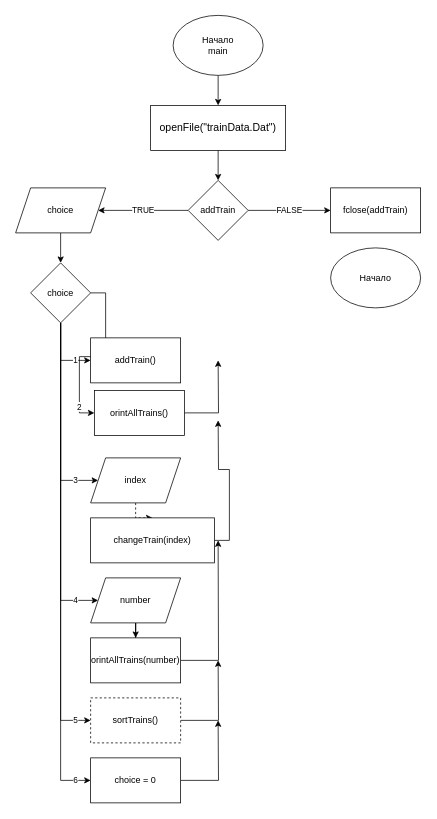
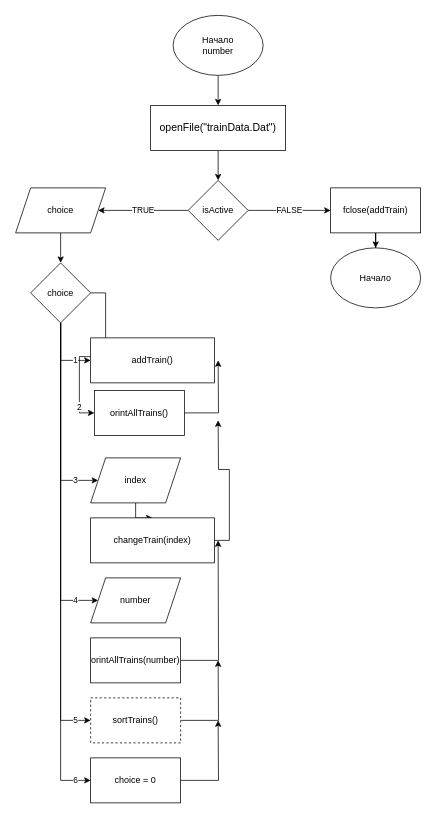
  <mxCell id="0" />
  <mxCell id="1" parent="0" />
  <mxCell id="2" style="edgeStyle=orthogonalEdgeStyle;rounded=0;orthogonalLoop=1;jettySize=auto;html=1;entryX=0.5;entryY=0;entryDx=0;entryDy=0;" edge="1" parent="1" source="3" target="17"><mxGeometry relative="1" as="geometry" /></mxCell>
- <mxCell id="3" value="Начало&lt;br&gt;main" style="ellipse;whiteSpace=wrap;html=1;" vertex="1" parent="1"><mxGeometry x="230" y="20" width="120" height="80" as="geometry" /></mxCell>
+ <mxCell id="3" value="Начало&lt;br&gt;number" style="ellipse;whiteSpace=wrap;html=1;" vertex="1" parent="1"><mxGeometry x="230" y="20" width="120" height="80" as="geometry" /></mxCell>
  <mxCell id="4" value="TRUE" style="edgeStyle=orthogonalEdgeStyle;rounded=0;orthogonalLoop=1;jettySize=auto;html=1;" edge="1" parent="1" source="6" target="15"><mxGeometry relative="1" as="geometry" /></mxCell>
  <mxCell id="5" value="FALSE" style="edgeStyle=orthogonalEdgeStyle;rounded=0;orthogonalLoop=1;jettySize=auto;html=1;entryX=0;entryY=0.5;entryDx=0;entryDy=0;" edge="1" parent="1" source="6" target="34"><mxGeometry relative="1" as="geometry" /></mxCell>
- <mxCell id="6" value="addTrain" style="rhombus;whiteSpace=wrap;html=1;" vertex="1" parent="1"><mxGeometry x="250" y="240" width="80" height="80" as="geometry" /></mxCell>
+ <mxCell id="6" value="isActive" style="rhombus;whiteSpace=wrap;html=1;" vertex="1" parent="1"><mxGeometry x="250" y="240" width="80" height="80" as="geometry" /></mxCell>
  <mxCell id="7" value="1" style="edgeStyle=orthogonalEdgeStyle;rounded=0;orthogonalLoop=1;jettySize=auto;html=1;entryX=0;entryY=0.5;entryDx=0;entryDy=0;" edge="1" parent="1" source="13" target="18"><mxGeometry x="0.556" relative="1" as="geometry"><Array as="points"><mxPoint x="80" y="480" /></Array><mxPoint as="offset" /></mxGeometry></mxCell>
  <mxCell id="8" value="2" style="edgeStyle=orthogonalEdgeStyle;rounded=0;orthogonalLoop=1;jettySize=auto;html=1;entryX=0;entryY=0.5;entryDx=0;entryDy=0;" edge="1" parent="1" source="13" target="20"><mxGeometry x="0.765" relative="1" as="geometry"><mxPoint as="offset" /></mxGeometry></mxCell>
  <mxCell id="9" value="3" style="edgeStyle=orthogonalEdgeStyle;rounded=0;orthogonalLoop=1;jettySize=auto;html=1;entryX=0;entryY=0.5;entryDx=0;entryDy=0;" edge="1" parent="1" source="13" target="22"><mxGeometry x="0.769" relative="1" as="geometry"><Array as="points"><mxPoint x="80" y="640" /></Array><mxPoint as="offset" /></mxGeometry></mxCell>
  <mxCell id="10" value="4" style="edgeStyle=orthogonalEdgeStyle;rounded=0;orthogonalLoop=1;jettySize=auto;html=1;entryX=0;entryY=0.5;entryDx=0;entryDy=0;" edge="1" parent="1" source="13" target="26"><mxGeometry x="0.857" relative="1" as="geometry"><Array as="points"><mxPoint x="80" y="800" /></Array><mxPoint as="offset" /></mxGeometry></mxCell>
  <mxCell id="11" value="5" style="edgeStyle=orthogonalEdgeStyle;rounded=0;orthogonalLoop=1;jettySize=auto;html=1;entryX=0;entryY=0.5;entryDx=0;entryDy=0;" edge="1" parent="1" source="13" target="30"><mxGeometry x="0.93" relative="1" as="geometry"><mxPoint as="offset" /></mxGeometry></mxCell>
  <mxCell id="12" value="6" style="edgeStyle=orthogonalEdgeStyle;rounded=0;orthogonalLoop=1;jettySize=auto;html=1;entryX=0;entryY=0.5;entryDx=0;entryDy=0;" edge="1" parent="1" source="13" target="32"><mxGeometry x="0.939" relative="1" as="geometry"><mxPoint as="offset" /></mxGeometry></mxCell>
  <mxCell id="13" value="choice" style="rhombus;whiteSpace=wrap;html=1;" vertex="1" parent="1"><mxGeometry x="40" y="350" width="80" height="80" as="geometry" /></mxCell>
  <mxCell id="14" style="edgeStyle=orthogonalEdgeStyle;rounded=0;orthogonalLoop=1;jettySize=auto;html=1;entryX=0.5;entryY=0;entryDx=0;entryDy=0;" edge="1" parent="1" source="15" target="13"><mxGeometry relative="1" as="geometry" /></mxCell>
  <mxCell id="15" value="choice" style="shape=parallelogram;perimeter=parallelogramPerimeter;whiteSpace=wrap;html=1;fixedSize=1;" vertex="1" parent="1"><mxGeometry x="20" y="250" width="120" height="60" as="geometry" /></mxCell>
  <mxCell id="16" style="edgeStyle=orthogonalEdgeStyle;rounded=0;orthogonalLoop=1;jettySize=auto;html=1;entryX=0.5;entryY=0;entryDx=0;entryDy=0;" edge="1" parent="1" source="17" target="6"><mxGeometry relative="1" as="geometry" /></mxCell>
  <mxCell id="17" value="&lt;div style=&quot;font-size: 14px; line-height: 19px;&quot;&gt;&lt;font style=&quot;background-color: rgb(255, 255, 255);&quot;&gt;openFile(&quot;trainData.Dat&quot;)&lt;/font&gt;&lt;/div&gt;" style="rounded=0;whiteSpace=wrap;html=1;" vertex="1" parent="1"><mxGeometry x="200" y="140" width="180" height="60" as="geometry" /></mxCell>
- <mxCell id="18" value="addTrain()" style="rounded=0;whiteSpace=wrap;html=1;" vertex="1" parent="1"><mxGeometry x="120" y="450" width="120" height="60" as="geometry" /></mxCell>
+ <mxCell id="18" value="addTrain()" style="rounded=0;whiteSpace=wrap;html=1;" vertex="1" parent="1"><mxGeometry x="120" y="450" width="165" height="60" as="geometry" /></mxCell>
  <mxCell id="19" style="edgeStyle=orthogonalEdgeStyle;rounded=0;orthogonalLoop=1;jettySize=auto;html=1;" edge="1" parent="1" source="20"><mxGeometry relative="1" as="geometry"><mxPoint x="290" y="480" as="targetPoint" /></mxGeometry></mxCell>
  <mxCell id="20" value="orintAllTrains()" style="rounded=0;whiteSpace=wrap;html=1;" vertex="1" parent="1"><mxGeometry x="125" y="520" width="120" height="60" as="geometry" /></mxCell>
- <mxCell id="21" style="edgeStyle=orthogonalEdgeStyle;rounded=0;orthogonalLoop=1;jettySize=auto;html=1;entryX=0.5;entryY=0;entryDx=0;entryDy=0;dashed=1;" edge="1" parent="1" source="22" target="24"><mxGeometry relative="1" as="geometry" /></mxCell>
+ <mxCell id="21" style="edgeStyle=orthogonalEdgeStyle;rounded=0;orthogonalLoop=1;jettySize=auto;html=1;entryX=0.5;entryY=0;entryDx=0;entryDy=0;" edge="1" parent="1" source="22" target="24"><mxGeometry relative="1" as="geometry" /></mxCell>
  <mxCell id="22" value="index" style="shape=parallelogram;perimeter=parallelogramPerimeter;whiteSpace=wrap;html=1;fixedSize=1;" vertex="1" parent="1"><mxGeometry x="120" y="610" width="120" height="60" as="geometry" /></mxCell>
  <mxCell id="23" style="edgeStyle=orthogonalEdgeStyle;rounded=0;orthogonalLoop=1;jettySize=auto;html=1;" edge="1" parent="1" source="24"><mxGeometry relative="1" as="geometry"><mxPoint x="290" y="560" as="targetPoint" /></mxGeometry></mxCell>
  <mxCell id="24" value="changeTrain(index)" style="rounded=0;whiteSpace=wrap;html=1;" vertex="1" parent="1"><mxGeometry x="120" y="690" width="165" height="60" as="geometry" /></mxCell>
- <mxCell id="25" style="edgeStyle=orthogonalEdgeStyle;rounded=0;orthogonalLoop=1;jettySize=auto;html=1;" edge="1" parent="1" source="26" target="28"><mxGeometry relative="1" as="geometry" /></mxCell>
  <mxCell id="26" value="number" style="shape=parallelogram;perimeter=parallelogramPerimeter;whiteSpace=wrap;html=1;fixedSize=1;" vertex="1" parent="1"><mxGeometry x="120" y="770" width="120" height="60" as="geometry" /></mxCell>
  <mxCell id="27" style="edgeStyle=orthogonalEdgeStyle;rounded=0;orthogonalLoop=1;jettySize=auto;html=1;" edge="1" parent="1" source="28"><mxGeometry relative="1" as="geometry"><mxPoint x="290" y="720" as="targetPoint" /></mxGeometry></mxCell>
  <mxCell id="28" value="orintAllTrains(number)" style="rounded=0;whiteSpace=wrap;html=1;" vertex="1" parent="1"><mxGeometry x="120" y="850" width="120" height="60" as="geometry" /></mxCell>
  <mxCell id="29" style="edgeStyle=orthogonalEdgeStyle;rounded=0;orthogonalLoop=1;jettySize=auto;html=1;" edge="1" parent="1" source="30"><mxGeometry relative="1" as="geometry"><mxPoint x="290" y="880" as="targetPoint" /></mxGeometry></mxCell>
  <mxCell id="30" value="sortTrains()" style="rounded=0;whiteSpace=wrap;html=1;dashed=1;" vertex="1" parent="1"><mxGeometry x="120" y="930" width="120" height="60" as="geometry" /></mxCell>
  <mxCell id="31" style="edgeStyle=orthogonalEdgeStyle;rounded=0;orthogonalLoop=1;jettySize=auto;html=1;" edge="1" parent="1" source="32"><mxGeometry relative="1" as="geometry"><mxPoint x="290" y="960" as="targetPoint" /></mxGeometry></mxCell>
  <mxCell id="32" value="choice = 0" style="rounded=0;whiteSpace=wrap;html=1;" vertex="1" parent="1"><mxGeometry x="120" y="1010" width="120" height="60" as="geometry" /></mxCell>
+ <mxCell id="33" style="edgeStyle=orthogonalEdgeStyle;rounded=0;orthogonalLoop=1;jettySize=auto;html=1;" edge="1" parent="1" source="34" target="35"><mxGeometry relative="1" as="geometry" /></mxCell>
  <mxCell id="34" value="fclose(addTrain)" style="rounded=0;whiteSpace=wrap;html=1;" vertex="1" parent="1"><mxGeometry x="440" y="250" width="120" height="60" as="geometry" /></mxCell>
  <mxCell id="35" value="Начало" style="ellipse;whiteSpace=wrap;html=1;" vertex="1" parent="1"><mxGeometry x="440" y="330" width="120" height="80" as="geometry" /></mxCell>
